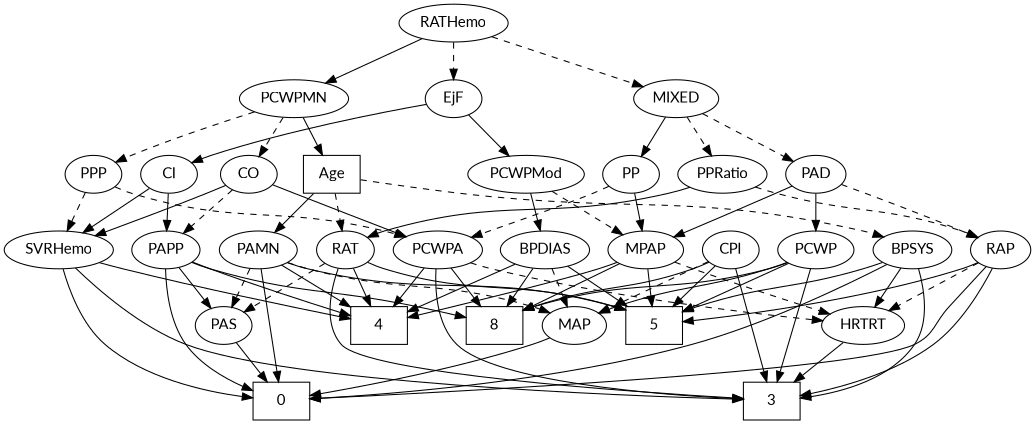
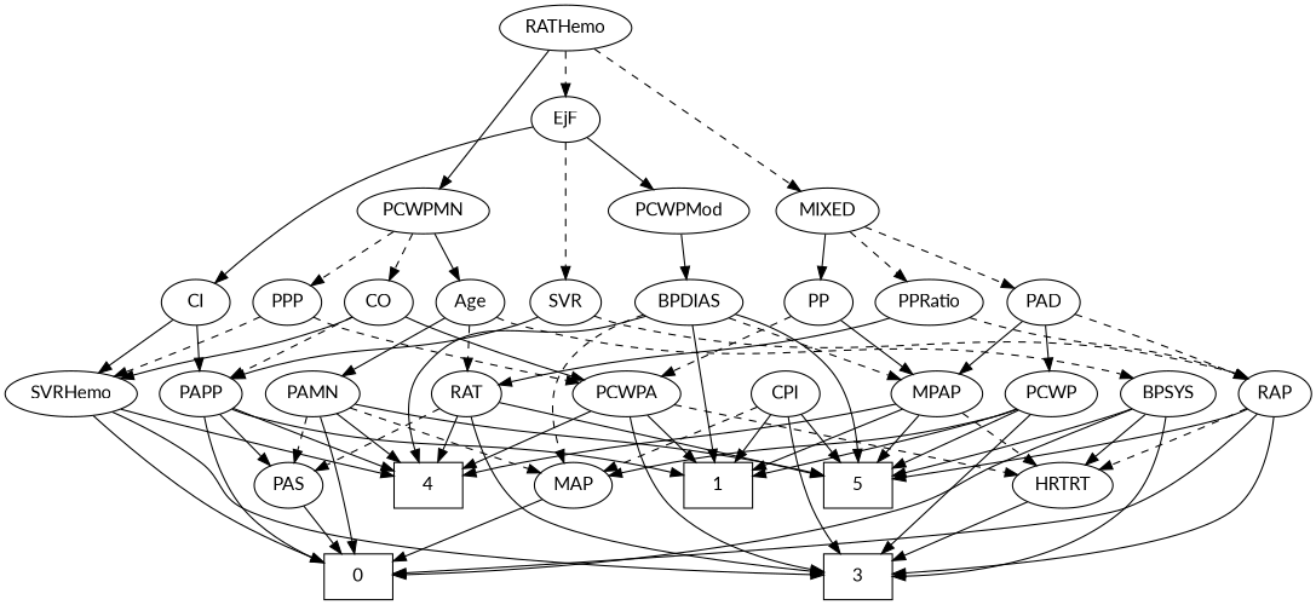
  strict digraph {
    fontname=Lato
    node [fontname=Lato]
    edge [fontname=Lato style=solid]
-   1 [height=0.5 shape=box width=0.75 label=8]
+   1 [height=0.5 shape=box width=0.75]
    n2 [height=0.5 label=0 shape=box width=0.75]
    3 [height=0.5 shape=box width=0.75]
    4 [height=0.5 shape=box width=0.75]
    5 [height=0.5 shape=box width=0.75]
-   Age [height=0.5 width=0.75 shape=box]
+   Age [height=0.5 width=0.75]
    BPSYS [height=0.5 width=1.0471]
    PAMN [height=0.5 width=1.011]
    RAT [height=0.5 width=0.75827]
    HRTRT [height=0.5 width=1.1013]
    PAS [height=0.5 width=0.75]
    MAP [height=0.5 width=0.84854]
    EjF [height=0.5 width=0.75]
+   SVR [height=0.5 width=0.77632]
    PCWPMod [height=0.5 width=1.4443]
    CI [height=0.5 width=0.75]
    RAP [height=0.5 width=0.77632]
    PAPP [height=0.5 width=0.88464]
    MPAP [height=0.5 width=0.97491]
    BPDIAS [height=0.5 width=1.1735]
    SVRHemo [height=0.5 width=1.3902]
    MIXED [height=0.5 width=1.1193]
    PAD [height=0.5 width=0.79437]
    PP [height=0.5 width=0.75]
    PPRatio [height=0.5 width=1.1013]
    PCWP [height=0.5 width=0.97491]
    PCWPA [height=0.5 width=1.1555]
    CPI [height=0.5 width=0.75]
    CO [height=0.5 width=0.75]
    RATHemo [height=0.5 width=1.3721]
    PCWPMN [height=0.5 width=1.3902]
    PPP [height=0.5 width=0.75]
    Age -> BPSYS [style=dashed]
    Age -> PAMN
    Age -> RAT [style=dashed]
    BPSYS -> n2
    BPSYS -> 3
    BPSYS -> 5
    BPSYS -> HRTRT
    PAMN -> n2
    PAMN -> 4
    PAMN -> 5
    PAMN -> PAS [style=dashed]
    PAMN -> MAP [style=dashed]
    RAT -> 3
    RAT -> 4
    RAT -> 5
    RAT -> PAS [style=dashed]
    HRTRT -> 3
    PAS -> n2
    MAP -> n2
+   EjF -> SVR [style=dashed]
    EjF -> PCWPMod
    EjF -> CI
-   PCWPMod -> MPAP [style=dashed]
+   SVR -> RAP [style=dashed]
+   SVR -> PAPP
+   BPDIAS -> MPAP [style=dashed]
    PCWPMod -> BPDIAS
    CI -> PAPP
    CI -> SVRHemo
    RAP -> n2
    RAP -> 3
    RAP -> 5
    RAP -> HRTRT [style=dashed]
    PAPP -> 1
    PAPP -> n2
    PAPP -> 4
    PAPP -> PAS
    MPAP -> 1
    MPAP -> 4
    MPAP -> 5
    MPAP -> HRTRT [style=dashed]
    BPDIAS -> 1
    BPDIAS -> 4
    BPDIAS -> 5
    BPDIAS -> MAP [style=dashed]
    SVRHemo -> n2
    SVRHemo -> 3
    SVRHemo -> 4
    MIXED -> PAD [style=dashed]
    MIXED -> PP
    MIXED -> PPRatio [style=dashed]
    PAD -> RAP [style=dashed]
    PAD -> MPAP
    PAD -> PCWP
    PP -> MPAP
    PP -> PCWPA [style=dashed]
    PPRatio -> RAT
    PPRatio -> RAP [style=dashed]
    PCWP -> 1
    PCWP -> 3
    PCWP -> 5
    PCWP -> MAP
    PCWPA -> 1
    PCWPA -> 3
    PCWPA -> 4
    PCWPA -> HRTRT [style=dashed]
    CPI -> 1
    CPI -> 3
    CPI -> 5
    CPI -> MAP [style=dashed]
    CO -> PAPP [style=dashed]
    CO -> SVRHemo
    CO -> PCWPA
    RATHemo -> EjF [style=dashed]
    RATHemo -> MIXED [style=dashed]
    RATHemo -> PCWPMN
    PCWPMN -> Age
    PCWPMN -> CO [style=dashed]
    PCWPMN -> PPP [style=dashed]
    PPP -> SVRHemo [style=dashed]
    PPP -> PCWPA [style=dashed]
  }
